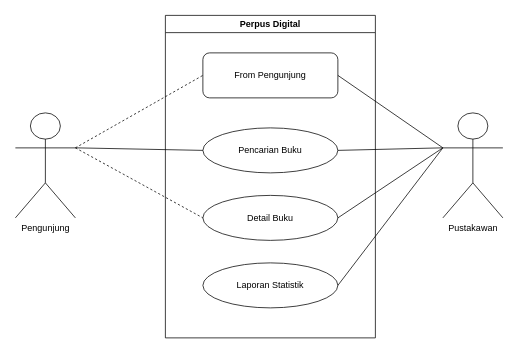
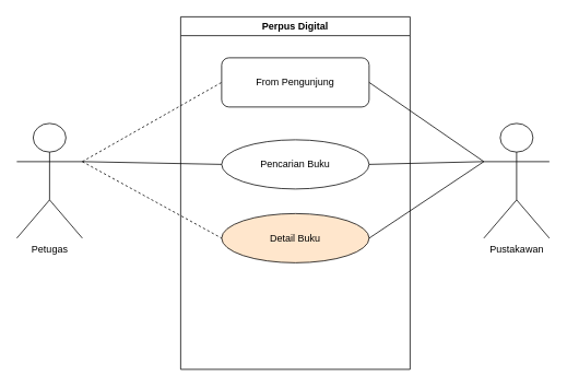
  <mxCell id="0" />
  <mxCell id="1" parent="0" />
  <mxCell id="2" value="Perpus Digital" style="swimlane;whiteSpace=wrap;html=1;" vertex="1" parent="1"><mxGeometry x="220" y="20" width="280" height="430" as="geometry" /></mxCell>
  <mxCell id="3" value="From Pengunjung" style="whiteSpace=wrap;html=1;rounded=1;" vertex="1" parent="2"><mxGeometry x="50" y="50" width="180" height="60" as="geometry" /></mxCell>
  <mxCell id="4" value="Pencarian Buku" style="ellipse;whiteSpace=wrap;html=1;" vertex="1" parent="2"><mxGeometry x="50" y="150" width="180" height="60" as="geometry" /></mxCell>
- <mxCell id="5" value="Detail Buku" style="ellipse;whiteSpace=wrap;html=1;" vertex="1" parent="2"><mxGeometry x="50" y="240" width="180" height="60" as="geometry" /></mxCell>
- <mxCell id="6" value="Laporan Statistik" style="ellipse;whiteSpace=wrap;html=1;" vertex="1" parent="2"><mxGeometry x="50" y="330" width="180" height="60" as="geometry" /></mxCell>
+ <mxCell id="5" value="Detail Buku" style="ellipse;whiteSpace=wrap;html=1;fillColor=#ffe6cc;" vertex="1" parent="2"><mxGeometry x="50" y="240" width="180" height="60" as="geometry" /></mxCell>
  <mxCell id="7" value="Pustakawan" style="shape=umlActor;verticalLabelPosition=bottom;verticalAlign=top;html=1;outlineConnect=0;" vertex="1" parent="1"><mxGeometry x="590" y="150" width="80" height="140" as="geometry" /></mxCell>
- <mxCell id="8" value="Pengunjung" style="shape=umlActor;verticalLabelPosition=bottom;verticalAlign=top;html=1;outlineConnect=0;" vertex="1" parent="1"><mxGeometry x="20" y="150" width="80" height="140" as="geometry" /></mxCell>
+ <mxCell id="8" value="Petugas" style="shape=umlActor;verticalLabelPosition=bottom;verticalAlign=top;html=1;outlineConnect=0;" vertex="1" parent="1"><mxGeometry x="20" y="150" width="80" height="140" as="geometry" /></mxCell>
  <mxCell id="9" value="" style="endArrow=none;html=1;rounded=0;exitX=1;exitY=0.333;exitDx=0;exitDy=0;exitPerimeter=0;entryX=0;entryY=0.5;entryDx=0;entryDy=0;dashed=1;" edge="1" parent="1" source="8" target="3"><mxGeometry width="50" height="50" relative="1" as="geometry"><mxPoint x="30" y="200" as="sourcePoint" /><mxPoint x="80" y="150" as="targetPoint" /></mxGeometry></mxCell>
  <mxCell id="10" value="" style="endArrow=none;html=1;rounded=0;entryX=0;entryY=0.5;entryDx=0;entryDy=0;exitX=1;exitY=0.333;exitDx=0;exitDy=0;exitPerimeter=0;" edge="1" parent="1" source="8" target="4"><mxGeometry width="50" height="50" relative="1" as="geometry"><mxPoint x="30" y="200" as="sourcePoint" /><mxPoint x="80" y="150" as="targetPoint" /></mxGeometry></mxCell>
  <mxCell id="11" value="" style="endArrow=none;html=1;rounded=0;entryX=0;entryY=0.5;entryDx=0;entryDy=0;exitX=1;exitY=0.333;exitDx=0;exitDy=0;exitPerimeter=0;dashed=1;" edge="1" parent="1" source="8" target="5"><mxGeometry width="50" height="50" relative="1" as="geometry"><mxPoint x="30" y="200" as="sourcePoint" /><mxPoint x="80" y="150" as="targetPoint" /></mxGeometry></mxCell>
  <mxCell id="12" value="" style="endArrow=none;html=1;rounded=0;entryX=0;entryY=0.333;entryDx=0;entryDy=0;entryPerimeter=0;exitX=1;exitY=0.5;exitDx=0;exitDy=0;" edge="1" parent="1" source="3" target="7"><mxGeometry width="50" height="50" relative="1" as="geometry"><mxPoint x="540" y="250" as="sourcePoint" /><mxPoint x="590" y="200" as="targetPoint" /></mxGeometry></mxCell>
  <mxCell id="13" value="" style="endArrow=none;html=1;rounded=0;entryX=0;entryY=0.333;entryDx=0;entryDy=0;entryPerimeter=0;exitX=1;exitY=0.5;exitDx=0;exitDy=0;" edge="1" parent="1" source="4" target="7"><mxGeometry width="50" height="50" relative="1" as="geometry"><mxPoint x="540" y="250" as="sourcePoint" /><mxPoint x="590" y="200" as="targetPoint" /></mxGeometry></mxCell>
  <mxCell id="14" value="" style="endArrow=none;html=1;rounded=0;entryX=0;entryY=0.333;entryDx=0;entryDy=0;entryPerimeter=0;exitX=1;exitY=0.5;exitDx=0;exitDy=0;" edge="1" parent="1" source="5" target="7"><mxGeometry width="50" height="50" relative="1" as="geometry"><mxPoint x="540" y="250" as="sourcePoint" /><mxPoint x="590" y="200" as="targetPoint" /></mxGeometry></mxCell>
- <mxCell id="15" value="" style="endArrow=none;html=1;rounded=0;entryX=0;entryY=0.333;entryDx=0;entryDy=0;entryPerimeter=0;exitX=1;exitY=0.5;exitDx=0;exitDy=0;" edge="1" parent="1" source="6" target="7"><mxGeometry width="50" height="50" relative="1" as="geometry"><mxPoint x="540" y="250" as="sourcePoint" /><mxPoint x="590" y="200" as="targetPoint" /></mxGeometry></mxCell>
